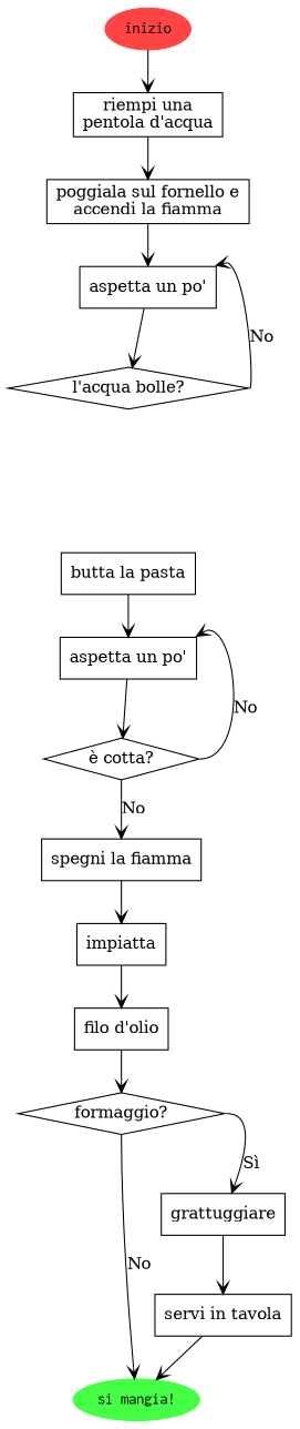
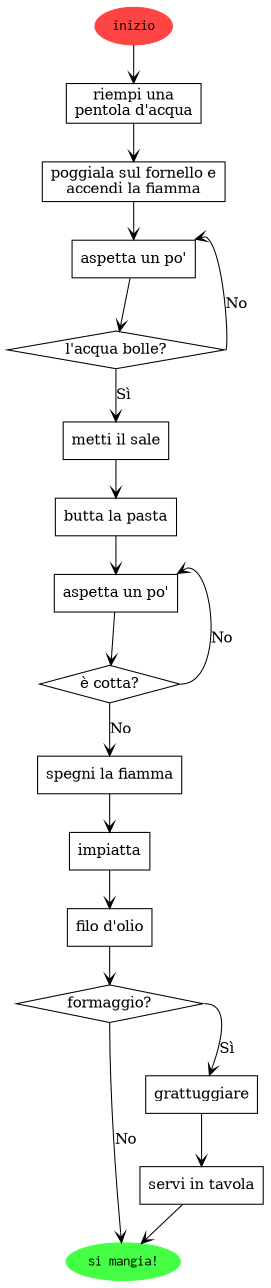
  digraph {
    shape=box
    node [shape=box]
    edge [arrowhead=open]
    n1 [color="#ff4444" fontname=Courier label=inizio style=filled shape=""]
    n2 [label="riempi una\npentola d'acqua"]
    n3 [label="poggiala sul fornello e\naccendi la fiamma"]
    n4 [label="aspetta un po'"]
    n5 [label="l'acqua bolle?" shape=diamond]
+   n6 [label="metti il sale"]
    n7 [label="butta la pasta"]
    n8 [label="aspetta un po'"]
    n9 [label="è cotta?" shape=diamond]
    n10 [label="spegni la fiamma"]
    n11 [label=impiatta]
    n12 [label="filo d'olio"]
    n13 [label="formaggio?" shape=diamond]
    n14 [label=grattuggiare]
    n15 [color="#44ff44" fontname=Courier label="si mangia!" style=filled shape=""]
    n16 [label="servi in tavola"]
    subgraph sub_1 {
      rank=same
    }
    n1 -> n2
    n2 -> n3
    n3 -> n4
    n4 -> n5
    n5 -> n4 [headport=ne label=No tailport=e]
+   n5 -> n6 [label="Sì"]
+   n6 -> n7
    n7 -> n8
    n8 -> n9
    n9 -> n8 [headport=ne label=No splines=ortho tailport=e]
    n9 -> n10 [label=No]
    n10 -> n11
    n11 -> n12
    n12 -> n13
    n13 -> n14 [label="Sì" tailport=e]
    n13 -> n15 [label=No tailport=s]
    n14 -> n16
    n16 -> n15
  }
